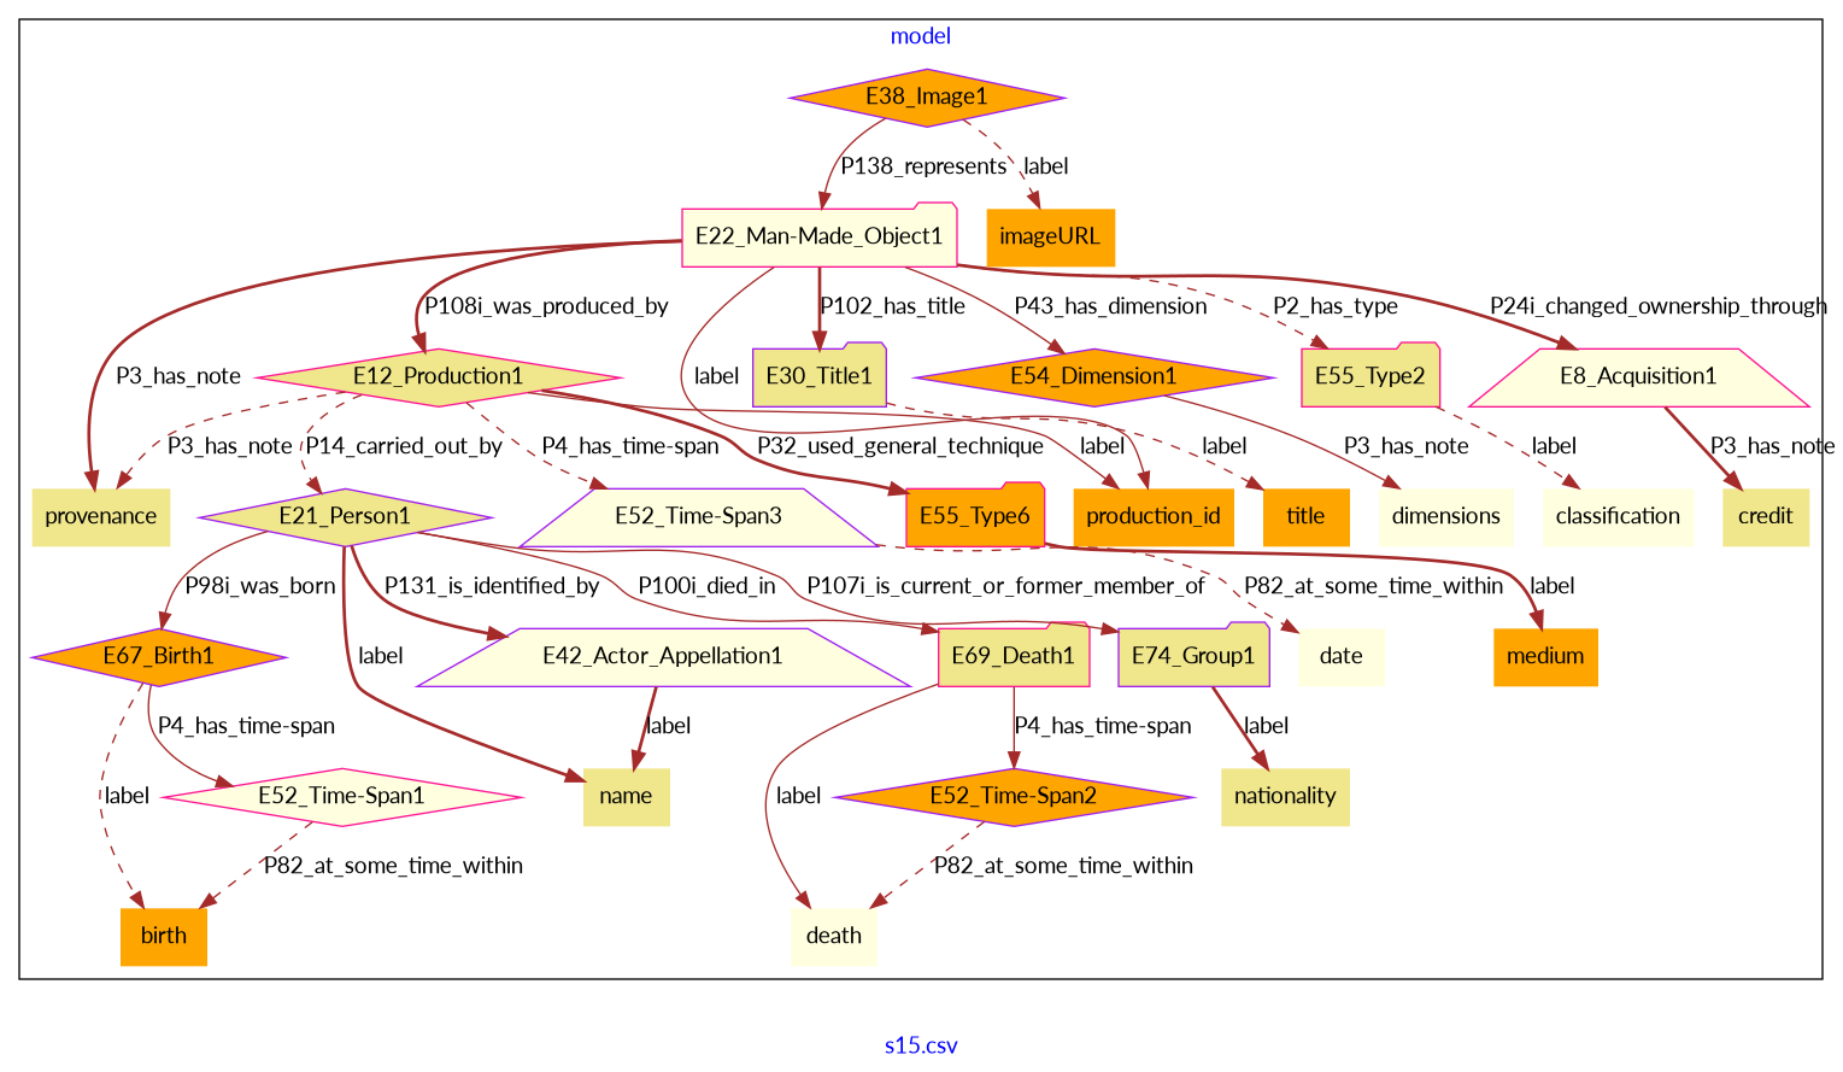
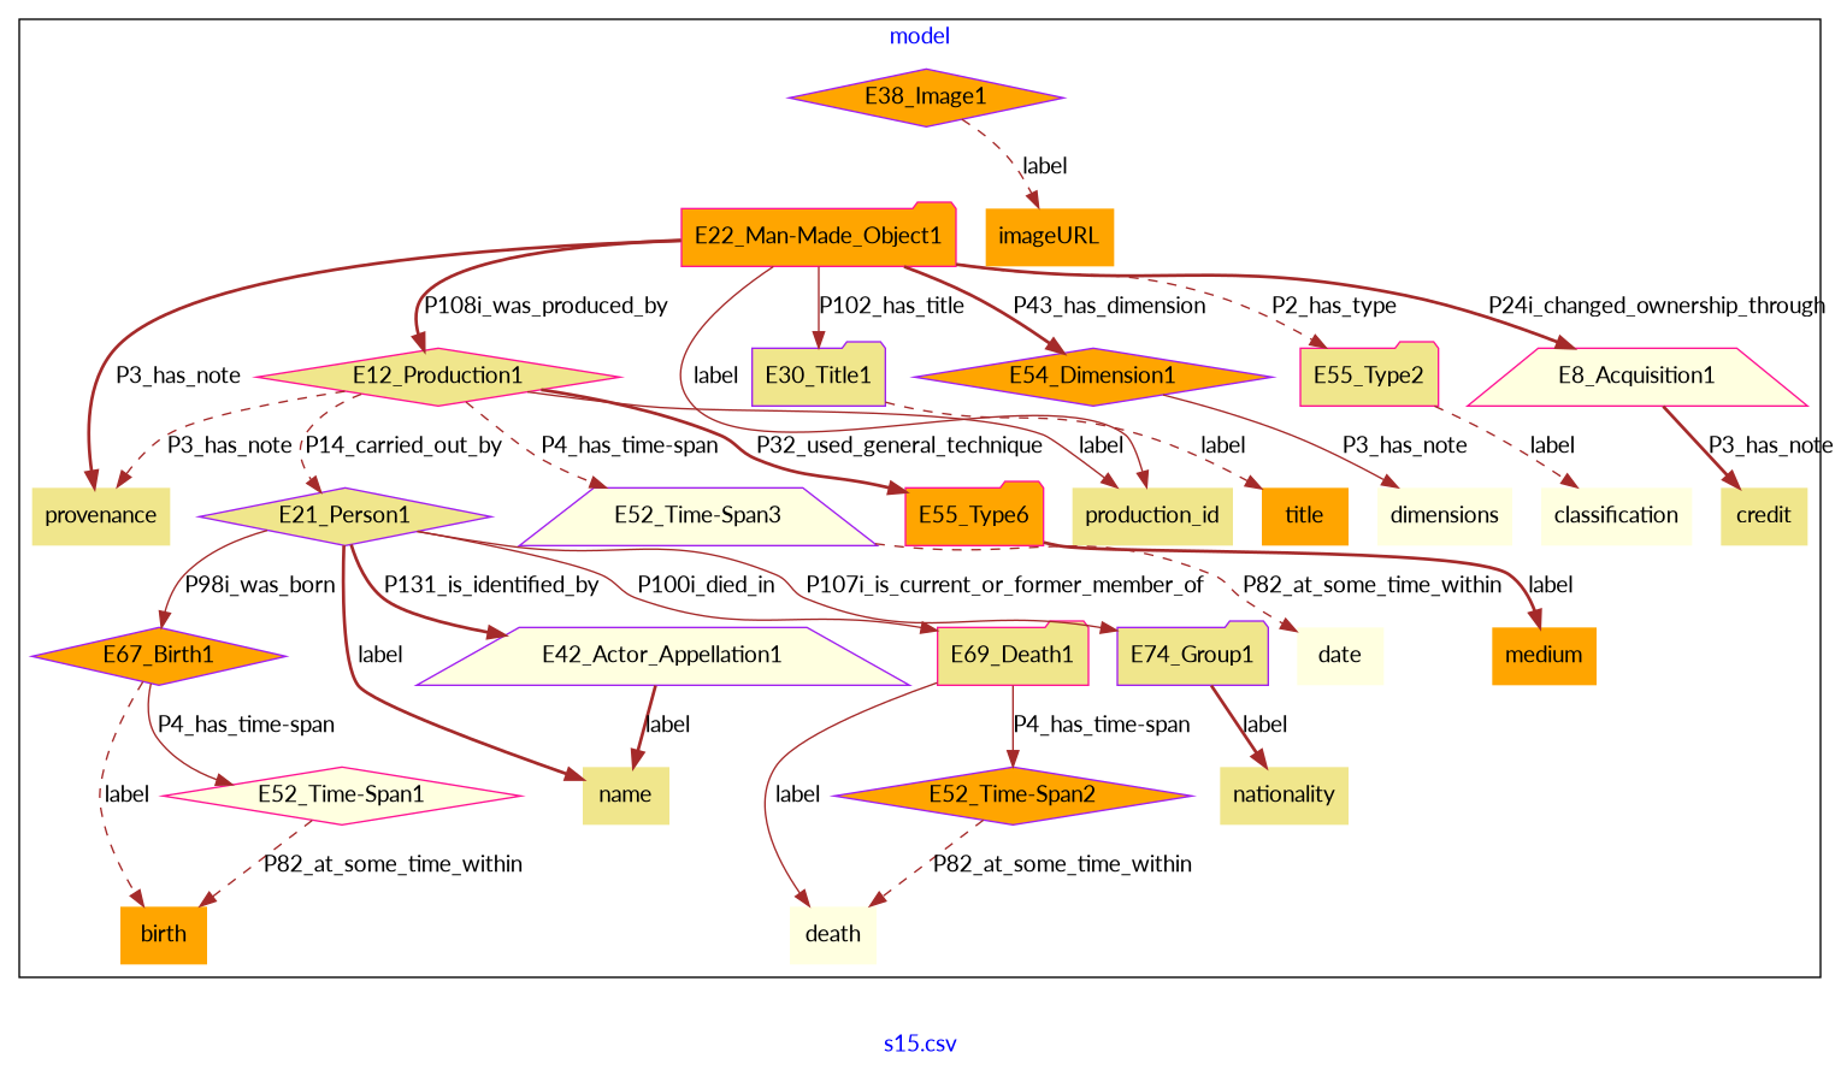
  digraph {
    fontcolor=blue
    fontname=Lato
    label="s15.csv"
    remincross=true
    node [color=deeppink fillcolor=khaki fontname=Lato shape=plaintext style=filled]
    edge [color=brown fontcolor=black fontname=Lato style=dashed]
    n1 [label=E12_Production1 shape=diamond]
    n2 [color=purple label=E21_Person1 shape=diamond]
    n3 [color=purple fillcolor=lightyellow label="E52_Time-Span3" shape=trapezium]
    n4 [fillcolor=orange label=E55_Type6 shape=folder]
    n5 [color=purple fillcolor=orange label=E67_Birth1 shape=diamond]
    n6 [label=E69_Death1 shape=folder]
    n7 [color=purple label=E74_Group1 shape=folder]
    n8 [color=purple fillcolor=lightyellow label=E42_Actor_Appellation1 shape=trapezium]
-   n9 [fillcolor=lightyellow label="E22_Man-Made_Object1" shape=folder]
+   n9 [fillcolor=orange label="E22_Man-Made_Object1" shape=folder]
    n10 [color=purple label=E30_Title1 shape=folder]
    n11 [color=purple fillcolor=orange label=E54_Dimension1 shape=diamond]
    n12 [label=E55_Type2 shape=folder]
    n13 [fillcolor=lightyellow label=E8_Acquisition1 shape=trapezium]
    n14 [color=purple fillcolor=orange label=E38_Image1 shape=diamond]
    n15 [fillcolor=lightyellow label="E52_Time-Span1" shape=diamond]
    n16 [color=purple fillcolor=orange label="E52_Time-Span2" shape=diamond]
    n17 [fillcolor=orange label=medium]
    n18 [fillcolor=lightyellow label=date]
    n19 [fillcolor=lightyellow label=classification]
    n20 [color=purple fillcolor=lightyellow label=dimensions]
    n21 [fillcolor=orange label=imageURL]
    n22 [color=purple label=provenance]
    n23 [label=credit]
    n24 [label=name]
    n25 [fillcolor=orange label=title]
-   n26 [fillcolor=orange label=production_id]
+   n26 [label=production_id]
    n27 [label=nationality]
    n28 [color=purple fillcolor=lightyellow label=death]
    n29 [color=purple fillcolor=orange label=birth]
    subgraph cluster_1 {
      label=model
      n1
      n2
      n3
      n4
      n5
      n6
      n7
      n8
      n9
      n10
      n11
      n12
      n13
      n14
      n15
      n16
      n17
      n18
      n19
      n20
      n21
      n22
      n23
      n24
      n25
      n26
      n27
      n28
      n29
    }
    n1 -> n2 [label=P14_carried_out_by]
    n1 -> n3 [label="P4_has_time-span"]
    n1 -> n4 [label=P32_used_general_technique style=bold]
    n1 -> n22 [label=P3_has_note]
    n1 -> n26 [label=label style=solid]
    n2 -> n5 [label=P98i_was_born style=solid]
    n2 -> n6 [label=P100i_died_in style=solid]
    n2 -> n7 [label=P107i_is_current_or_former_member_of style=solid]
    n2 -> n8 [label=P131_is_identified_by style=bold]
    n2 -> n24 [label=label style=bold]
    n3 -> n18 [label=P82_at_some_time_within]
    n4 -> n17 [label=label style=bold]
    n5 -> n15 [label="P4_has_time-span" style=solid]
    n5 -> n29 [label=label]
    n6 -> n16 [label="P4_has_time-span" style=solid]
    n6 -> n28 [label=label style=solid]
    n7 -> n27 [label=label style=bold]
    n8 -> n24 [label=label style=bold]
    n9 -> n1 [label=P108i_was_produced_by style=bold]
-   n9 -> n10 [label=P102_has_title style=bold]
-   n9 -> n11 [label=P43_has_dimension style=solid]
+   n9 -> n10 [label=P102_has_title style=solid]
+   n9 -> n11 [label=P43_has_dimension style=bold]
    n9 -> n12 [label=P2_has_type]
    n9 -> n13 [label=P24i_changed_ownership_through style=bold]
    n9 -> n22 [label=P3_has_note style=bold]
    n9 -> n26 [label=label style=solid]
    n10 -> n25 [label=label]
    n11 -> n20 [label=P3_has_note style=solid]
    n12 -> n19 [label=label]
    n13 -> n23 [label=P3_has_note style=bold]
-   n14 -> n9 [label=P138_represents style=solid]
    n14 -> n21 [label=label]
    n15 -> n29 [label=P82_at_some_time_within]
    n16 -> n28 [label=P82_at_some_time_within]
  }
